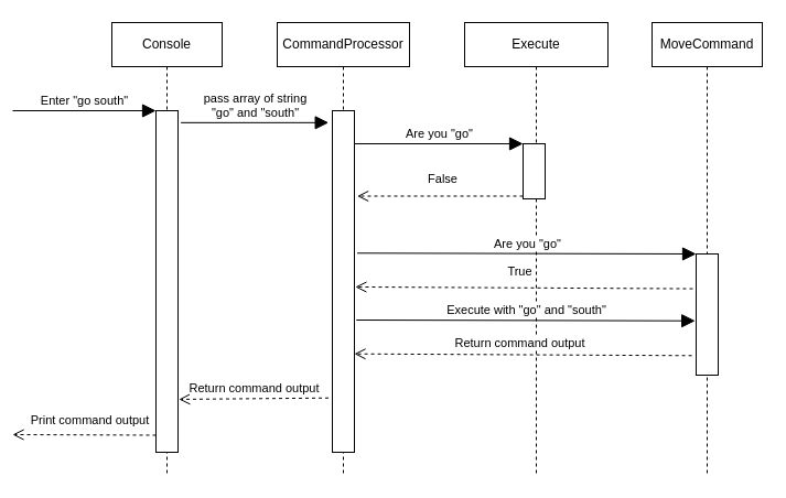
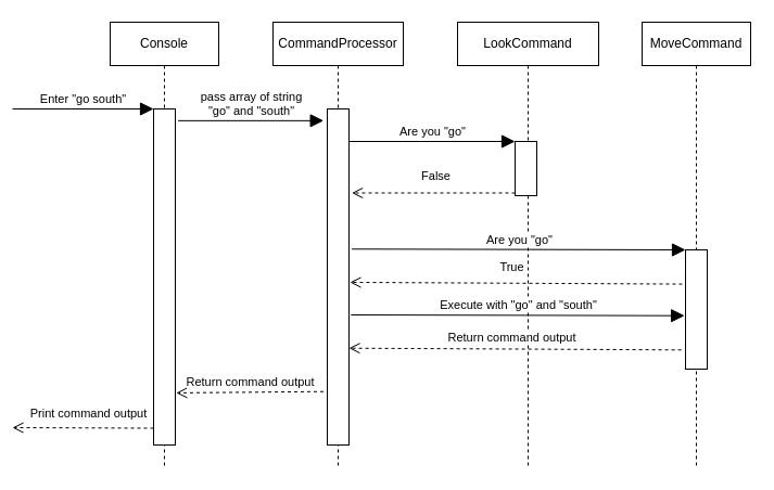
  <mxCell id="0" />
  <mxCell id="1" parent="0" />
  <mxCell id="2" value="CommandProcessor" style="shape=umlLifeline;perimeter=lifelinePerimeter;whiteSpace=wrap;html=1;container=1;collapsible=0;recursiveResize=0;outlineConnect=0;" vertex="1" parent="1"><mxGeometry x="170" y="20" width="120" height="410" as="geometry" /></mxCell>
  <mxCell id="3" value="" style="html=1;points=[];perimeter=orthogonalPerimeter;" vertex="1" parent="2"><mxGeometry x="50" y="80" width="20" height="310" as="geometry" /></mxCell>
- <mxCell id="4" value="Execute" style="shape=umlLifeline;perimeter=lifelinePerimeter;whiteSpace=wrap;html=1;container=1;collapsible=0;recursiveResize=0;outlineConnect=0;" vertex="1" parent="1"><mxGeometry x="340" y="20" width="130" height="410" as="geometry" /></mxCell>
+ <mxCell id="4" value="LookCommand" style="shape=umlLifeline;perimeter=lifelinePerimeter;whiteSpace=wrap;html=1;container=1;collapsible=0;recursiveResize=0;outlineConnect=0;" vertex="1" parent="1"><mxGeometry x="340" y="20" width="130" height="410" as="geometry" /></mxCell>
  <mxCell id="5" value="" style="html=1;points=[];perimeter=orthogonalPerimeter;" vertex="1" parent="4"><mxGeometry x="53" y="110" width="20" height="50" as="geometry" /></mxCell>
  <mxCell id="6" value="Execute with &quot;go&quot; and &quot;south&quot;" style="html=1;verticalAlign=bottom;endArrow=block;entryX=0;entryY=0;endSize=10;exitX=1.13;exitY=0.417;exitDx=0;exitDy=0;exitPerimeter=0;" edge="1" parent="4"><mxGeometry relative="1" as="geometry"><mxPoint x="-98.26" y="270" as="sourcePoint" /><mxPoint x="209.14" y="270.73" as="targetPoint" /></mxGeometry></mxCell>
  <mxCell id="7" value="Return command output" style="html=1;verticalAlign=bottom;endArrow=open;dashed=1;endSize=8;exitX=-0.152;exitY=0.287;entryX=1.043;entryY=0.516;entryDx=0;entryDy=0;entryPerimeter=0;exitDx=0;exitDy=0;exitPerimeter=0;" edge="1" parent="4"><mxGeometry x="0.02" y="-1" relative="1" as="geometry"><mxPoint x="-100.0" y="300.69" as="targetPoint" /><mxPoint x="206.1" y="302.3" as="sourcePoint" /><mxPoint as="offset" /></mxGeometry></mxCell>
  <mxCell id="8" value="MoveCommand" style="shape=umlLifeline;perimeter=lifelinePerimeter;whiteSpace=wrap;html=1;container=1;collapsible=0;recursiveResize=0;outlineConnect=0;" vertex="1" parent="1"><mxGeometry x="510" y="20" width="100" height="410" as="geometry" /></mxCell>
  <mxCell id="9" value="" style="html=1;points=[];perimeter=orthogonalPerimeter;" vertex="1" parent="8"><mxGeometry x="40" y="210" width="20" height="110" as="geometry" /></mxCell>
  <mxCell id="10" value="Are you &quot;go&quot;" style="html=1;verticalAlign=bottom;endArrow=block;entryX=0;entryY=0;endSize=10;" edge="1" parent="1" target="5"><mxGeometry relative="1" as="geometry"><mxPoint x="240" y="130" as="sourcePoint" /></mxGeometry></mxCell>
  <mxCell id="11" value="False" style="html=1;verticalAlign=bottom;endArrow=open;dashed=1;endSize=8;exitX=0;exitY=0.95;entryX=1.13;entryY=0.25;entryDx=0;entryDy=0;entryPerimeter=0;" edge="1" parent="1" source="5" target="3"><mxGeometry x="-0.029" y="-8" relative="1" as="geometry"><mxPoint x="230" y="226.54" as="targetPoint" /><mxPoint y="1" as="offset" /></mxGeometry></mxCell>
  <mxCell id="12" value="Are you &quot;go&quot;" style="html=1;verticalAlign=bottom;endArrow=block;entryX=0;entryY=0;endSize=10;exitX=1.13;exitY=0.417;exitDx=0;exitDy=0;exitPerimeter=0;" edge="1" parent="1" source="3" target="9"><mxGeometry relative="1" as="geometry"><mxPoint x="660" y="320" as="sourcePoint" /></mxGeometry></mxCell>
  <mxCell id="13" value="True" style="html=1;verticalAlign=bottom;endArrow=open;dashed=1;endSize=8;exitX=-0.152;exitY=0.287;entryX=1.043;entryY=0.516;entryDx=0;entryDy=0;entryPerimeter=0;exitDx=0;exitDy=0;exitPerimeter=0;" edge="1" parent="1" source="9" target="3"><mxGeometry x="0.026" y="-6" relative="1" as="geometry"><mxPoint x="660" y="396" as="targetPoint" /><mxPoint as="offset" /></mxGeometry></mxCell>
  <mxCell id="14" value="Console" style="shape=umlLifeline;perimeter=lifelinePerimeter;whiteSpace=wrap;html=1;container=1;collapsible=0;recursiveResize=0;outlineConnect=0;" vertex="1" parent="1"><mxGeometry x="20" y="20" width="100" height="410" as="geometry" /></mxCell>
  <mxCell id="15" value="" style="html=1;points=[];perimeter=orthogonalPerimeter;" vertex="1" parent="14"><mxGeometry x="40" y="80" width="20" height="310" as="geometry" /></mxCell>
  <mxCell id="16" value="Enter &quot;go south&quot;" style="html=1;verticalAlign=bottom;endArrow=block;entryX=0;entryY=0;endSize=10;" edge="1" parent="14" target="15"><mxGeometry x="0.003" relative="1" as="geometry"><mxPoint x="-90" y="80" as="sourcePoint" /><mxPoint as="offset" /></mxGeometry></mxCell>
  <mxCell id="17" value="Print command output" style="html=1;verticalAlign=bottom;endArrow=open;dashed=1;endSize=8;exitX=0;exitY=0.95;" edge="1" parent="14" source="15"><mxGeometry x="-0.077" y="-4" relative="1" as="geometry"><mxPoint x="-90" y="374" as="targetPoint" /><mxPoint as="offset" /></mxGeometry></mxCell>
  <mxCell id="18" value="pass array of string&lt;br&gt;&quot;go&quot; and &quot;south&quot;" style="html=1;verticalAlign=bottom;endArrow=block;entryX=-0.167;entryY=0.035;endSize=10;entryDx=0;entryDy=0;entryPerimeter=0;exitX=1.13;exitY=0.035;exitDx=0;exitDy=0;exitPerimeter=0;" edge="1" parent="1" target="3" source="15"><mxGeometry relative="1" as="geometry"><mxPoint x="80" y="100" as="sourcePoint" /></mxGeometry></mxCell>
  <mxCell id="19" value="Return command output" style="html=1;verticalAlign=bottom;endArrow=open;dashed=1;endSize=8;exitX=-0.174;exitY=0.841;exitDx=0;exitDy=0;exitPerimeter=0;entryX=1.043;entryY=0.845;entryDx=0;entryDy=0;entryPerimeter=0;" edge="1" parent="1" source="3" target="15"><mxGeometry relative="1" as="geometry"><mxPoint x="80" y="394" as="targetPoint" /></mxGeometry></mxCell>
